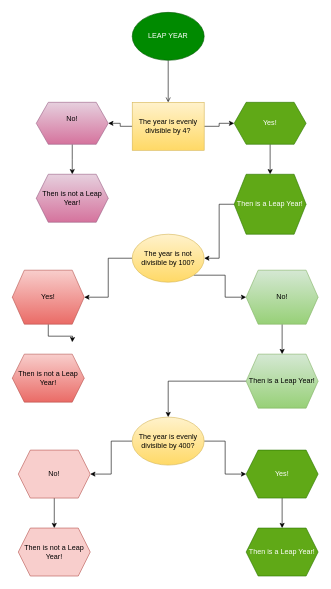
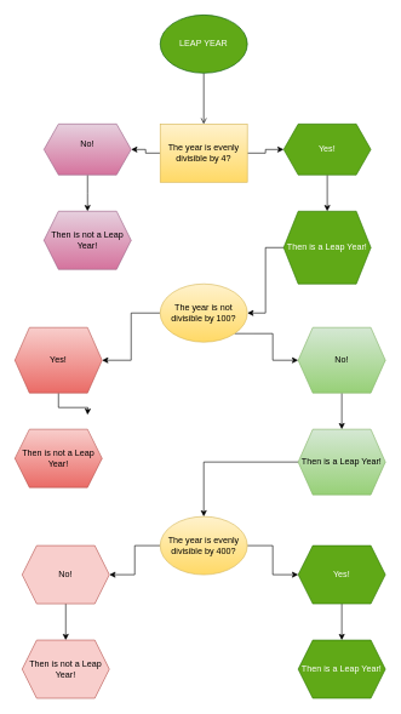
  <mxCell id="0" />
  <mxCell id="1" parent="0" />
  <mxCell id="2" style="edgeStyle=orthogonalEdgeStyle;rounded=0;orthogonalLoop=1;jettySize=auto;html=1;exitX=0.5;exitY=1;exitDx=0;exitDy=0;endArrow=open;" edge="1" parent="1" source="3" target="6"><mxGeometry relative="1" as="geometry"><mxPoint x="280" y="160" as="targetPoint" /></mxGeometry></mxCell>
- <mxCell id="3" value="LEAP YEAR" style="ellipse;whiteSpace=wrap;html=1;fillColor=#008a00;strokeColor=#005700;fontColor=#ffffff;" vertex="1" parent="1"><mxGeometry x="220" y="20" width="120" height="80" as="geometry" /></mxCell>
+ <mxCell id="3" value="LEAP YEAR" style="ellipse;whiteSpace=wrap;html=1;fillColor=#60a917;strokeColor=#005700;fontColor=#ffffff;" vertex="1" parent="1"><mxGeometry x="220" y="20" width="120" height="80" as="geometry" /></mxCell>
  <mxCell id="4" style="edgeStyle=orthogonalEdgeStyle;rounded=0;orthogonalLoop=1;jettySize=auto;html=1;exitX=0;exitY=0.5;exitDx=0;exitDy=0;" edge="1" parent="1" source="6" target="8"><mxGeometry relative="1" as="geometry"><mxPoint x="120" y="210" as="targetPoint" /></mxGeometry></mxCell>
  <mxCell id="5" style="edgeStyle=orthogonalEdgeStyle;rounded=0;orthogonalLoop=1;jettySize=auto;html=1;exitX=1;exitY=0.5;exitDx=0;exitDy=0;" edge="1" parent="1" source="6" target="10"><mxGeometry relative="1" as="geometry"><mxPoint x="400" y="210" as="targetPoint" /></mxGeometry></mxCell>
  <mxCell id="6" value="The year is evenly divisible by 4?" style="whiteSpace=wrap;html=1;fillColor=#fff2cc;strokeColor=#d6b656;gradientColor=#ffd966;rounded=0;" vertex="1" parent="1"><mxGeometry x="220" y="170" width="120" height="80" as="geometry" /></mxCell>
  <mxCell id="7" style="edgeStyle=orthogonalEdgeStyle;rounded=0;orthogonalLoop=1;jettySize=auto;html=1;" edge="1" parent="1" source="8"><mxGeometry relative="1" as="geometry"><mxPoint x="120" y="290" as="targetPoint" /></mxGeometry></mxCell>
  <mxCell id="8" value="No!&lt;div&gt;&lt;br&gt;&lt;/div&gt;" style="shape=hexagon;perimeter=hexagonPerimeter2;whiteSpace=wrap;html=1;fixedSize=1;fillColor=#e6d0de;strokeColor=#996185;gradientColor=#d5739d;" vertex="1" parent="1"><mxGeometry x="60" y="170" width="120" height="70" as="geometry" /></mxCell>
  <mxCell id="9" style="edgeStyle=orthogonalEdgeStyle;rounded=0;orthogonalLoop=1;jettySize=auto;html=1;" edge="1" parent="1" source="10" target="13"><mxGeometry relative="1" as="geometry"><mxPoint x="450" y="290" as="targetPoint" /></mxGeometry></mxCell>
  <mxCell id="10" value="Yes!" style="shape=hexagon;perimeter=hexagonPerimeter2;whiteSpace=wrap;html=1;fixedSize=1;fillColor=#60a917;fontColor=#ffffff;strokeColor=#2D7600;" vertex="1" parent="1"><mxGeometry x="390" y="170" width="120" height="70" as="geometry" /></mxCell>
  <mxCell id="11" value="Then is not a Leap Year!" style="shape=hexagon;perimeter=hexagonPerimeter2;whiteSpace=wrap;html=1;fixedSize=1;fillColor=#e6d0de;strokeColor=#996185;gradientColor=#d5739d;" vertex="1" parent="1"><mxGeometry x="60" y="290" width="120" height="80" as="geometry" /></mxCell>
  <mxCell id="12" style="edgeStyle=orthogonalEdgeStyle;rounded=0;orthogonalLoop=1;jettySize=auto;html=1;" edge="1" parent="1" source="13" target="17"><mxGeometry relative="1" as="geometry"><mxPoint x="330" y="380" as="targetPoint" /></mxGeometry></mxCell>
  <mxCell id="13" value="&lt;div&gt;Then is a Leap Year!&lt;/div&gt;" style="shape=hexagon;perimeter=hexagonPerimeter2;whiteSpace=wrap;html=1;fixedSize=1;fillColor=#60a917;fontColor=#ffffff;strokeColor=#2D7600;" vertex="1" parent="1"><mxGeometry x="390" y="290" width="120" height="100" as="geometry" /></mxCell>
  <mxCell id="14" style="edgeStyle=orthogonalEdgeStyle;rounded=0;orthogonalLoop=1;jettySize=auto;html=1;exitX=0.5;exitY=1;exitDx=0;exitDy=0;" edge="1" parent="1" source="13" target="13"><mxGeometry relative="1" as="geometry" /></mxCell>
  <mxCell id="15" style="edgeStyle=orthogonalEdgeStyle;rounded=0;orthogonalLoop=1;jettySize=auto;html=1;" edge="1" parent="1" source="17" target="19"><mxGeometry relative="1" as="geometry"><mxPoint x="120" y="470" as="targetPoint" /></mxGeometry></mxCell>
  <mxCell id="16" style="edgeStyle=orthogonalEdgeStyle;rounded=0;orthogonalLoop=1;jettySize=auto;html=1;exitX=1;exitY=1;exitDx=0;exitDy=0;" edge="1" parent="1" source="17" target="22"><mxGeometry relative="1" as="geometry"><mxPoint x="470" y="510" as="targetPoint" /></mxGeometry></mxCell>
  <mxCell id="17" value="The year is not divisible by 100?" style="ellipse;whiteSpace=wrap;html=1;fillColor=#fff2cc;strokeColor=#d6b656;gradientColor=#ffd966;" vertex="1" parent="1"><mxGeometry x="220" y="390" width="120" height="80" as="geometry" /></mxCell>
  <mxCell id="18" style="edgeStyle=orthogonalEdgeStyle;rounded=0;orthogonalLoop=1;jettySize=auto;html=1;" edge="1" parent="1" source="19"><mxGeometry relative="1" as="geometry"><mxPoint x="120" y="570" as="targetPoint" /></mxGeometry></mxCell>
  <mxCell id="19" value="Yes!" style="shape=hexagon;perimeter=hexagonPerimeter2;whiteSpace=wrap;html=1;fixedSize=1;fillColor=#f8cecc;strokeColor=#b85450;gradientColor=#ea6b66;" vertex="1" parent="1"><mxGeometry x="20" y="450" width="120" height="90" as="geometry" /></mxCell>
  <mxCell id="20" style="edgeStyle=orthogonalEdgeStyle;rounded=0;orthogonalLoop=1;jettySize=auto;html=1;exitX=0;exitY=0.5;exitDx=0;exitDy=0;" edge="1" parent="1"><mxGeometry relative="1" as="geometry"><mxPoint x="50" y="610" as="targetPoint" /><mxPoint x="60" y="610" as="sourcePoint" /></mxGeometry></mxCell>
  <mxCell id="21" style="edgeStyle=orthogonalEdgeStyle;rounded=0;orthogonalLoop=1;jettySize=auto;html=1;" edge="1" parent="1" source="22" target="24"><mxGeometry relative="1" as="geometry"><mxPoint x="470" y="600" as="targetPoint" /></mxGeometry></mxCell>
  <mxCell id="22" value="No!" style="shape=hexagon;perimeter=hexagonPerimeter2;whiteSpace=wrap;html=1;fixedSize=1;fillColor=#d5e8d4;strokeColor=#82b366;gradientColor=#97d077;" vertex="1" parent="1"><mxGeometry x="410" y="450" width="120" height="90" as="geometry" /></mxCell>
  <mxCell id="23" style="edgeStyle=orthogonalEdgeStyle;rounded=0;orthogonalLoop=1;jettySize=auto;html=1;" edge="1" parent="1" source="24" target="27"><mxGeometry relative="1" as="geometry"><mxPoint x="340" y="660" as="targetPoint" /></mxGeometry></mxCell>
  <mxCell id="24" value="Then is a Leap Year!" style="shape=hexagon;perimeter=hexagonPerimeter2;whiteSpace=wrap;html=1;fixedSize=1;fillColor=#d5e8d4;strokeColor=#82b366;gradientColor=#97d077;" vertex="1" parent="1"><mxGeometry x="410" y="590" width="120" height="90" as="geometry" /></mxCell>
  <mxCell id="25" style="edgeStyle=orthogonalEdgeStyle;rounded=0;orthogonalLoop=1;jettySize=auto;html=1;" edge="1" parent="1" source="27" target="29"><mxGeometry relative="1" as="geometry"><mxPoint x="400" y="770" as="targetPoint" /></mxGeometry></mxCell>
  <mxCell id="26" style="edgeStyle=orthogonalEdgeStyle;rounded=0;orthogonalLoop=1;jettySize=auto;html=1;" edge="1" parent="1" source="27" target="32"><mxGeometry relative="1" as="geometry"><mxPoint x="140" y="750" as="targetPoint" /></mxGeometry></mxCell>
- <mxCell id="27" value="The year is evenly divisible by 400?" style="ellipse;whiteSpace=wrap;html=1;fillColor=#fff2cc;strokeColor=#d6b656;gradientColor=#ffd966;" vertex="1" parent="1"><mxGeometry x="220" y="695" width="120" height="80" as="geometry" /></mxCell>
+ <mxCell id="27" value="The year is evenly divisible by 400?" style="ellipse;whiteSpace=wrap;html=1;fillColor=#fff2cc;strokeColor=#d6b656;gradientColor=#ffd966;" vertex="1" parent="1"><mxGeometry x="220" y="710" width="120" height="80" as="geometry" /></mxCell>
  <mxCell id="28" style="edgeStyle=orthogonalEdgeStyle;rounded=0;orthogonalLoop=1;jettySize=auto;html=1;" edge="1" parent="1" source="29" target="34"><mxGeometry relative="1" as="geometry"><mxPoint x="470" y="870" as="targetPoint" /></mxGeometry></mxCell>
  <mxCell id="29" value="Yes!" style="shape=hexagon;perimeter=hexagonPerimeter2;whiteSpace=wrap;html=1;fixedSize=1;fillColor=#60a917;strokeColor=#2D7600;fontColor=#ffffff;" vertex="1" parent="1"><mxGeometry x="410" y="750" width="120" height="80" as="geometry" /></mxCell>
  <mxCell id="30" style="edgeStyle=orthogonalEdgeStyle;rounded=0;orthogonalLoop=1;jettySize=auto;html=1;" edge="1" parent="1" source="32"><mxGeometry relative="1" as="geometry"><mxPoint x="120" y="820" as="targetPoint" /><Array as="points"><mxPoint x="120" y="805" /><mxPoint x="121" y="805" /></Array></mxGeometry></mxCell>
  <mxCell id="31" style="edgeStyle=orthogonalEdgeStyle;rounded=0;orthogonalLoop=1;jettySize=auto;html=1;entryX=0.5;entryY=0;entryDx=0;entryDy=0;" edge="1" parent="1" source="32" target="33"><mxGeometry relative="1" as="geometry" /></mxCell>
  <mxCell id="32" value="No!" style="shape=hexagon;perimeter=hexagonPerimeter2;whiteSpace=wrap;html=1;fixedSize=1;fillColor=#f8cecc;strokeColor=#b85450;" vertex="1" parent="1"><mxGeometry x="30" y="750" width="120" height="80" as="geometry" /></mxCell>
  <mxCell id="33" value="Then is not a Leap Year!" style="shape=hexagon;perimeter=hexagonPerimeter2;whiteSpace=wrap;html=1;fixedSize=1;fillColor=#f8cecc;strokeColor=#b85450;" vertex="1" parent="1"><mxGeometry x="30" y="880" width="120" height="80" as="geometry" /></mxCell>
  <mxCell id="34" value="Then is a Leap Year!" style="shape=hexagon;perimeter=hexagonPerimeter2;whiteSpace=wrap;html=1;fixedSize=1;fillColor=#60a917;strokeColor=#2D7600;fontColor=#ffffff;" vertex="1" parent="1"><mxGeometry x="410" y="880" width="120" height="80" as="geometry" /></mxCell>
  <mxCell id="35" value="Then is not a Leap Year!" style="shape=hexagon;perimeter=hexagonPerimeter2;whiteSpace=wrap;html=1;fixedSize=1;fillColor=#f8cecc;strokeColor=#b85450;gradientColor=#ea6b66;" vertex="1" parent="1"><mxGeometry x="20" y="590" width="120" height="80" as="geometry" /></mxCell>
